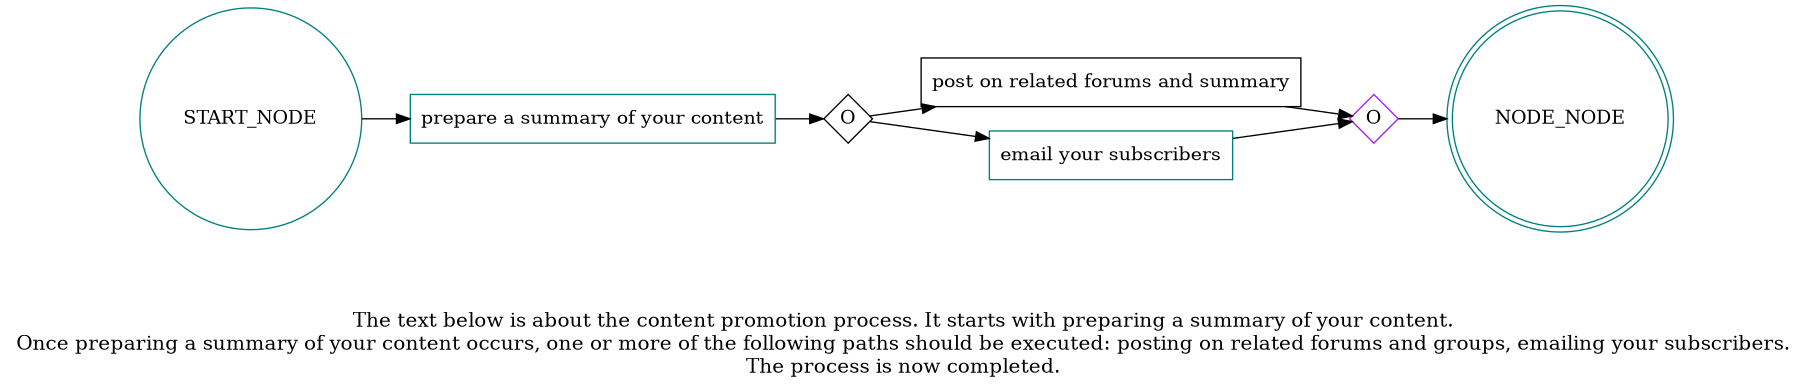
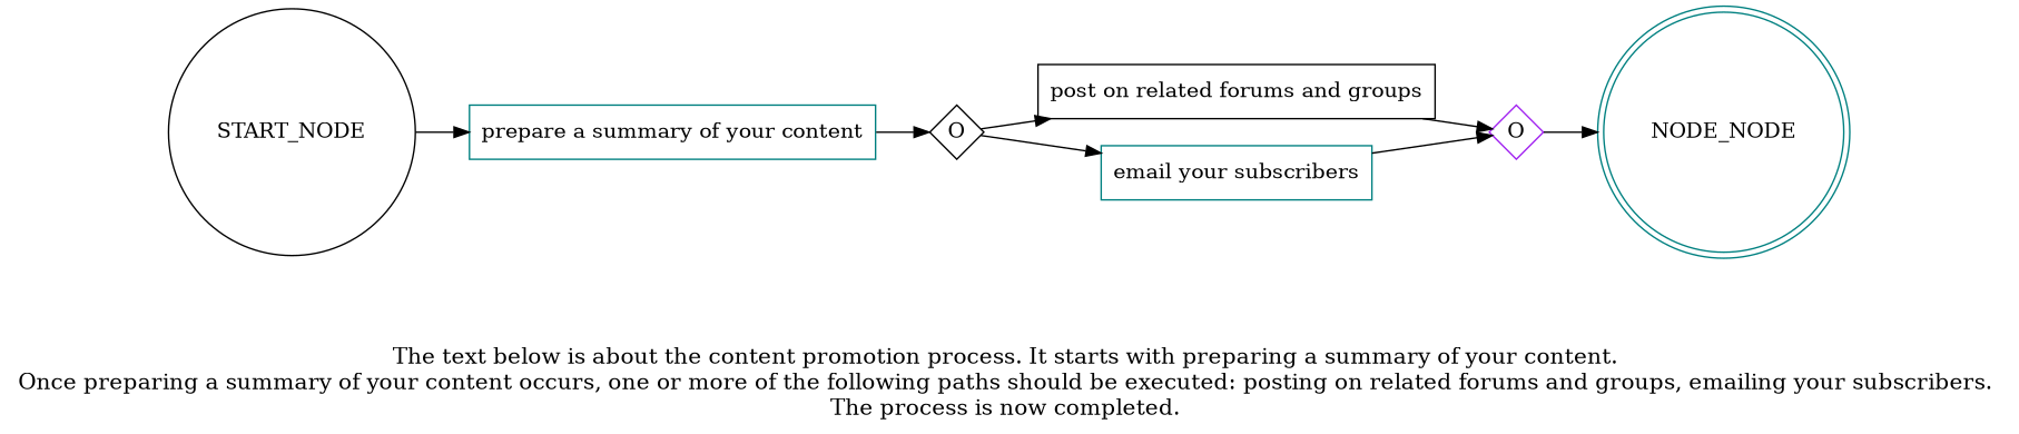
  digraph {
    fontsize=15
    label="\n\n\nThe text below is about the content promotion process. It starts with preparing a summary of your content. \nOnce preparing a summary of your content occurs, one or more of the following paths should be executed: posting on related forums and groups, emailing your subscribers. \nThe process is now completed. \n"
    rankdir=LR
    node [color=teal shape=box]
    "prepare a summary of your content"
    n2 [color=black fixedsize=true label=O shape=diamond width=0.5]
-   "post on related forums and groups" [color=black label="post on related forums and summary"]
+   "post on related forums and groups" [color=black]
    "email your subscribers"
    n5 [color=purple fixedsize=true label=O shape=diamond width=0.5]
    n6 [label=NODE_NODE shape=doublecircle width=0.2]
-   START_NODE [shape=circle width=0.3]
+   START_NODE [color=black shape=circle width=0.3]
    subgraph sub_1 {
      "prepare a summary of your content"
      n2
      "post on related forums and groups"
      "email your subscribers"
      n5
    }
    "prepare a summary of your content" -> n2
    n2 -> "post on related forums and groups"
    n2 -> "email your subscribers"
    "post on related forums and groups" -> n5
    "email your subscribers" -> n5
    n5 -> n6
    START_NODE -> "prepare a summary of your content"
  }
